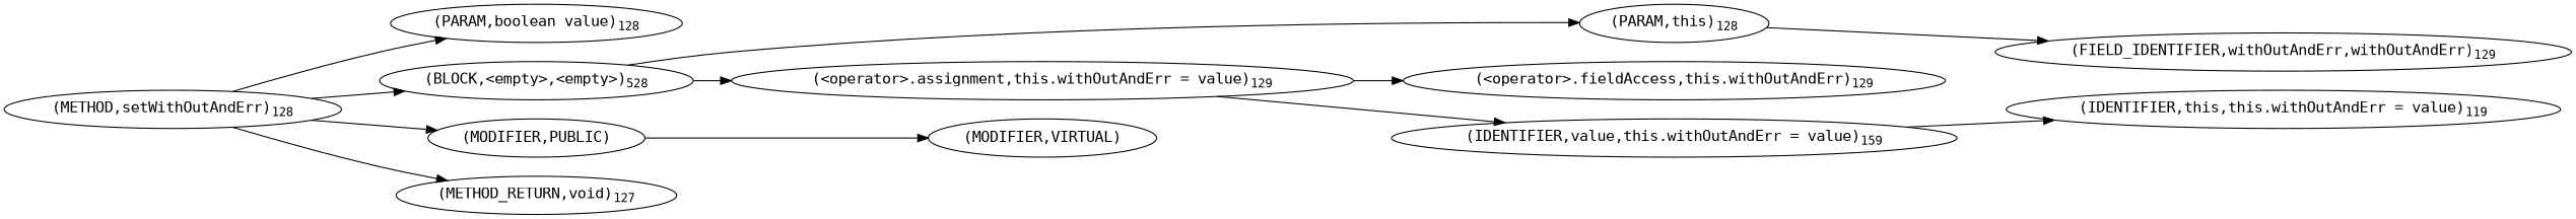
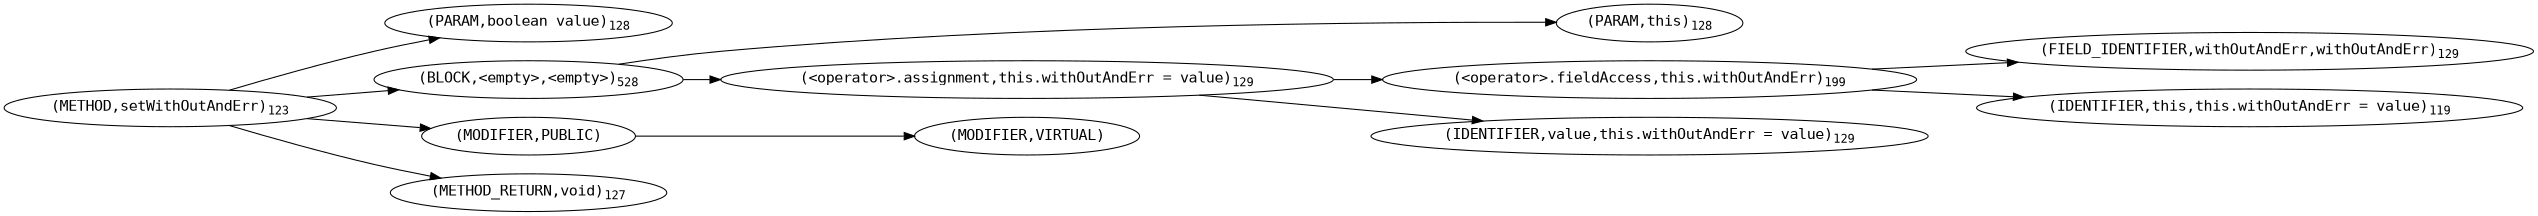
  digraph {
    fontname="DejaVu Sans Mono"
    rankdir=LR
    node [fontname="DejaVu Sans Mono"]
    edge [fontname="DejaVu Sans Mono"]
-   n1 [label=<(METHOD,setWithOutAndErr)<SUB>128</SUB>>]
+   n1 [label=<(METHOD,setWithOutAndErr)<SUB>123</SUB>>]
    n2 [label=<(PARAM,boolean value)<SUB>128</SUB>>]
    n3 [label=<(BLOCK,&lt;empty&gt;,&lt;empty&gt;)<SUB>528</SUB>>]
    n4 [label=<(MODIFIER,PUBLIC)>]
    n5 [label=<(METHOD_RETURN,void)<SUB>127</SUB>>]
    n6 [label=<(PARAM,this)<SUB>128</SUB>>]
    n7 [label=<(&lt;operator&gt;.assignment,this.withOutAndErr = value)<SUB>129</SUB>>]
    n8 [label=<(MODIFIER,VIRTUAL)>]
-   n9 [label=<(&lt;operator&gt;.fieldAccess,this.withOutAndErr)<SUB>129</SUB>>]
-   n10 [label=<(IDENTIFIER,value,this.withOutAndErr = value)<SUB>159</SUB>>]
+   n9 [label=<(&lt;operator&gt;.fieldAccess,this.withOutAndErr)<SUB>199</SUB>>]
+   n10 [label=<(IDENTIFIER,value,this.withOutAndErr = value)<SUB>129</SUB>>]
    n11 [label=<(IDENTIFIER,this,this.withOutAndErr = value)<SUB>119</SUB>>]
    n12 [label=<(FIELD_IDENTIFIER,withOutAndErr,withOutAndErr)<SUB>129</SUB>>]
    n1 -> n2
    n1 -> n3
    n1 -> n4
    n1 -> n5
    n3 -> n6
    n3 -> n7
    n4 -> n8
    n7 -> n9
    n7 -> n10
-   n10 -> n11
-   n6 -> n12
+   n9 -> n11
+   n9 -> n12
  }
